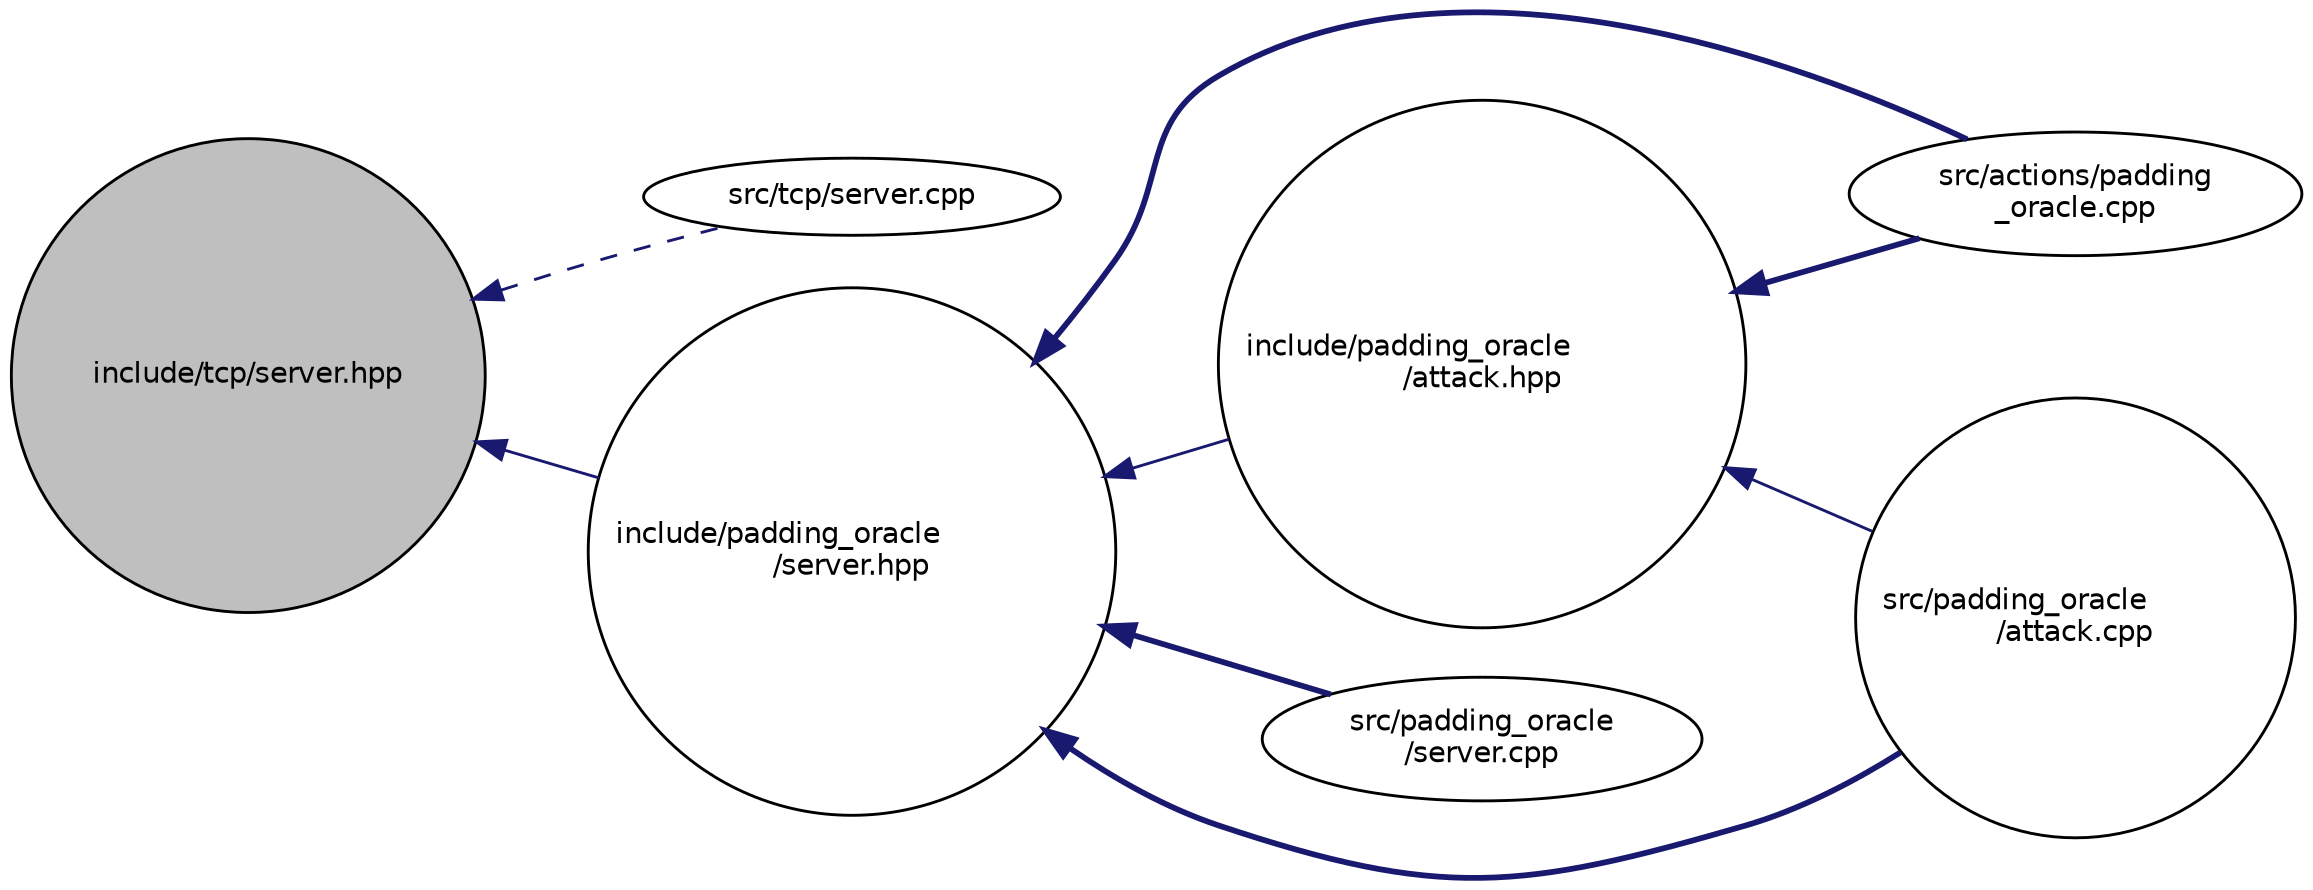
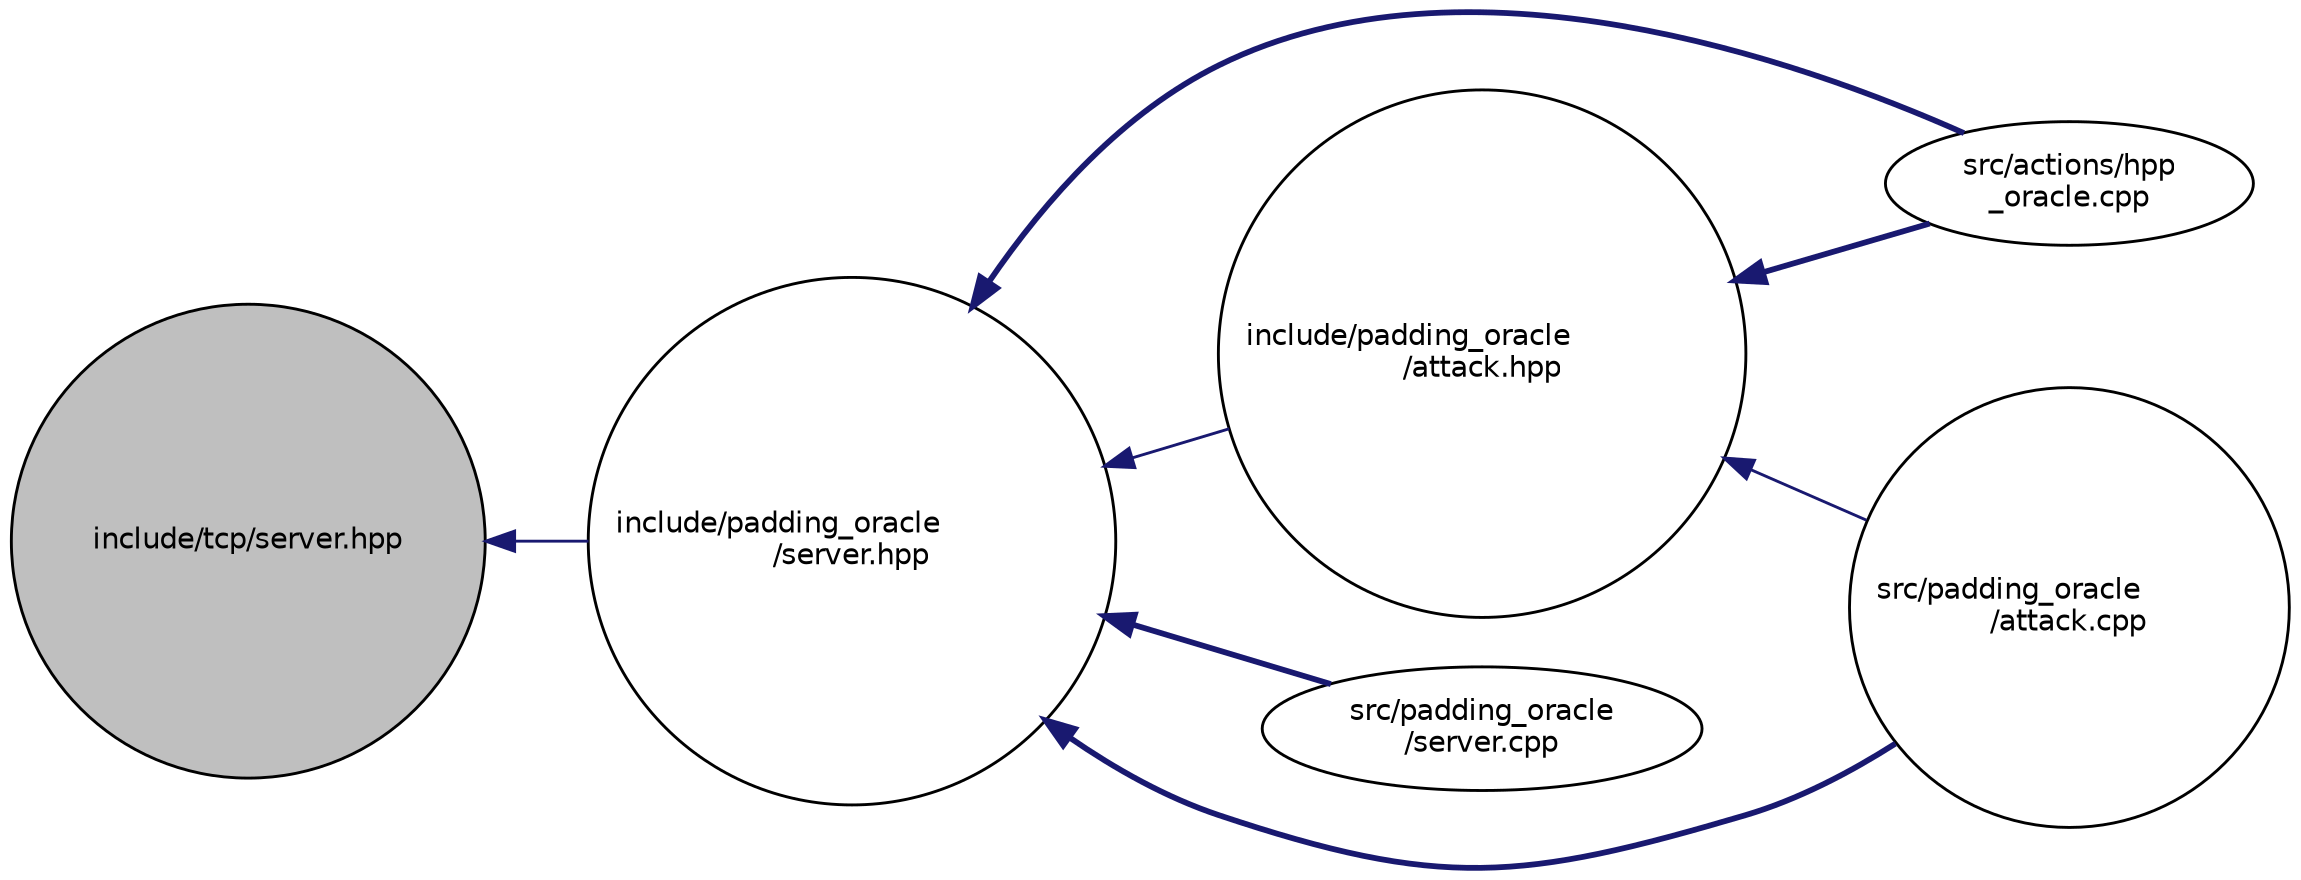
  digraph {
    rankdir=LR
    node [color=black fillcolor=white fontname=Helvetica fontsize=10 shape=circle style=filled]
    edge [color=midnightblue dir=back fontname=Helvetica fontsize=10 labelfontname=Helvetica labelfontsize=10 style=bold]
    n1 [fillcolor=grey75 fontcolor=black height=0.2 label="include/tcp/server.hpp" width=0.4]
-   n2 [height=0.2 label="src/tcp/server.cpp" shape=ellipse width=0.4]
    n3 [height=0.2 label="include/padding_oracle\l/server.hpp" width=0.4]
-   n4 [height=0.2 label="src/actions/padding\l_oracle.cpp" shape=ellipse width=0.4]
+   n4 [height=0.2 label="src/actions/hpp\l_oracle.cpp" shape=ellipse width=0.4]
    n5 [height=0.2 label="src/padding_oracle\l/attack.cpp" width=0.4]
    n6 [height=0.2 label="src/padding_oracle\l/server.cpp" shape=ellipse width=0.4]
    n7 [height=0.2 label="include/padding_oracle\l/attack.hpp" width=0.4]
-   n1 -> n2 [style=dashed]
    n1 -> n3 [style=solid]
    n3 -> n4
    n3 -> n5
    n3 -> n6
    n3 -> n7 [style=solid]
    n7 -> n4
    n7 -> n5 [style=solid]
  }
